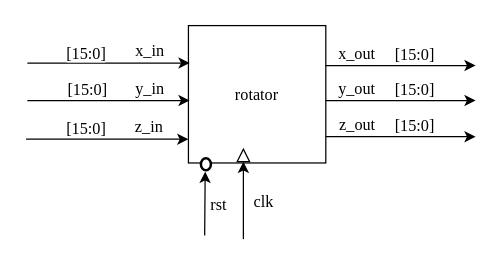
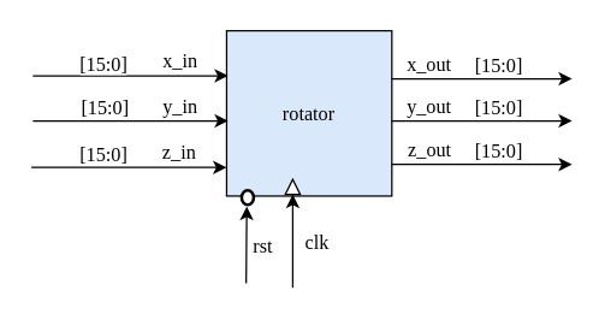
  <mxCell id="0" />
  <mxCell id="1" parent="0" />
- <mxCell id="2" value="rotator" style="whiteSpace=wrap;html=1;aspect=fixed;fontFamily=Tahoma;fontSize=13;fontStyle=0;" parent="1" vertex="1"><mxGeometry x="150" y="20" width="110" height="110" as="geometry" /></mxCell>
+ <mxCell id="2" value="rotator" style="whiteSpace=wrap;html=1;aspect=fixed;fontFamily=Tahoma;fontSize=13;fontStyle=0;fillColor=#dae8fc;" parent="1" vertex="1"><mxGeometry x="150" y="20" width="110" height="110" as="geometry" /></mxCell>
  <mxCell id="3" value="" style="endArrow=classic;html=1;fontFamily=Tahoma;fontSize=13;" parent="1" edge="1"><mxGeometry y="-20" relative="1" as="geometry"><mxPoint x="21" y="50" as="sourcePoint" /><mxPoint x="151" y="50" as="targetPoint" /><mxPoint as="offset" /></mxGeometry></mxCell>
  <mxCell id="4" value="[15:0]" style="edgeLabel;resizable=0;html=1;align=center;verticalAlign=middle;fontFamily=Tahoma;fontSize=13;" parent="3" connectable="0" vertex="1"><mxGeometry relative="1" as="geometry"><mxPoint x="-18.71" y="-9" as="offset" /></mxGeometry></mxCell>
  <mxCell id="5" value="x_in" style="edgeLabel;resizable=0;html=1;align=right;verticalAlign=bottom;fontFamily=Tahoma;fontSize=13;" parent="3" connectable="0" vertex="1"><mxGeometry x="1" relative="1" as="geometry"><mxPoint x="-20" as="offset" /></mxGeometry></mxCell>
  <mxCell id="6" value="" style="endArrow=classic;html=1;fontFamily=Tahoma;fontSize=13;" parent="1" edge="1"><mxGeometry y="-20" relative="1" as="geometry"><mxPoint x="21" y="80" as="sourcePoint" /><mxPoint x="151" y="80" as="targetPoint" /><mxPoint as="offset" /></mxGeometry></mxCell>
  <mxCell id="7" value="[15:0]" style="edgeLabel;resizable=0;html=1;align=center;verticalAlign=middle;fontFamily=Tahoma;fontSize=13;" parent="6" connectable="0" vertex="1"><mxGeometry relative="1" as="geometry"><mxPoint x="-17.71" y="-10" as="offset" /></mxGeometry></mxCell>
  <mxCell id="8" value="y_in" style="edgeLabel;resizable=0;html=1;align=right;verticalAlign=bottom;fontFamily=Tahoma;fontSize=13;" parent="6" connectable="0" vertex="1"><mxGeometry x="1" relative="1" as="geometry"><mxPoint x="-20" as="offset" /></mxGeometry></mxCell>
  <mxCell id="9" value="" style="endArrow=classic;html=1;fontFamily=Tahoma;fontSize=13;" parent="1" edge="1"><mxGeometry y="-20" relative="1" as="geometry"><mxPoint x="260" y="109" as="sourcePoint" /><mxPoint x="380" y="109" as="targetPoint" /><mxPoint as="offset" /></mxGeometry></mxCell>
  <mxCell id="10" value="[15:0]" style="edgeLabel;resizable=0;html=1;align=center;verticalAlign=middle;fontFamily=Tahoma;fontSize=13;" parent="9" connectable="0" vertex="1"><mxGeometry relative="1" as="geometry"><mxPoint x="10" y="-10" as="offset" /></mxGeometry></mxCell>
  <mxCell id="11" value="z_out" style="edgeLabel;resizable=0;html=1;align=right;verticalAlign=bottom;fontFamily=Tahoma;fontSize=13;" parent="9" connectable="0" vertex="1"><mxGeometry x="1" relative="1" as="geometry"><mxPoint x="-80" as="offset" /></mxGeometry></mxCell>
  <mxCell id="12" value="" style="verticalLabelPosition=bottom;verticalAlign=top;html=1;shape=mxgraph.basic.acute_triangle;dx=0.5;fontFamily=Tahoma;fontSize=13;" parent="1" vertex="1"><mxGeometry x="189" y="119" width="10" height="10" as="geometry" /></mxCell>
  <mxCell id="13" value="" style="endArrow=classic;html=1;fontFamily=Tahoma;fontSize=13;" parent="1" edge="1"><mxGeometry relative="1" as="geometry"><mxPoint x="194" y="191" as="sourcePoint" /><mxPoint x="194" y="129" as="targetPoint" /></mxGeometry></mxCell>
  <mxCell id="14" value="clk" style="edgeLabel;resizable=0;html=1;align=center;verticalAlign=middle;fontFamily=Tahoma;fontSize=13;" parent="13" connectable="0" vertex="1"><mxGeometry relative="1" as="geometry"><mxPoint x="15" as="offset" /></mxGeometry></mxCell>
  <mxCell id="15" value="" style="endArrow=classic;html=1;fontFamily=Tahoma;fontSize=13;" parent="1" edge="1"><mxGeometry relative="1" as="geometry"><mxPoint x="163" y="188" as="sourcePoint" /><mxPoint x="163.41" y="137" as="targetPoint" /></mxGeometry></mxCell>
  <mxCell id="16" value="rst" style="edgeLabel;resizable=0;html=1;align=center;verticalAlign=middle;fontFamily=Tahoma;fontSize=13;" parent="15" connectable="0" vertex="1"><mxGeometry relative="1" as="geometry"><mxPoint x="10" as="offset" /></mxGeometry></mxCell>
  <mxCell id="17" value="" style="verticalLabelPosition=bottom;shadow=0;dashed=0;align=center;html=1;verticalAlign=top;shape=mxgraph.electrical.logic_gates.inverting_contact;fontFamily=Tahoma;fontSize=13;strokeWidth=2;perimeterSpacing=3;" parent="1" vertex="1"><mxGeometry x="159" y="125" width="10" height="12" as="geometry" /></mxCell>
  <mxCell id="18" value="" style="endArrow=classic;html=1;fontFamily=Tahoma;fontSize=13;" edge="1" parent="1"><mxGeometry y="-20" relative="1" as="geometry"><mxPoint x="20" y="111" as="sourcePoint" /><mxPoint x="150" y="111" as="targetPoint" /><mxPoint as="offset" /></mxGeometry></mxCell>
  <mxCell id="19" value="[15:0]" style="edgeLabel;resizable=0;html=1;align=center;verticalAlign=middle;fontFamily=Tahoma;fontSize=13;" connectable="0" vertex="1" parent="18"><mxGeometry relative="1" as="geometry"><mxPoint x="-17.71" y="-10" as="offset" /></mxGeometry></mxCell>
  <mxCell id="20" value="z_in" style="edgeLabel;resizable=0;html=1;align=right;verticalAlign=bottom;fontFamily=Tahoma;fontSize=13;" connectable="0" vertex="1" parent="18"><mxGeometry x="1" relative="1" as="geometry"><mxPoint x="-20" as="offset" /></mxGeometry></mxCell>
  <mxCell id="21" value="" style="endArrow=classic;html=1;fontFamily=Tahoma;fontSize=13;" edge="1" parent="1"><mxGeometry y="-20" relative="1" as="geometry"><mxPoint x="260" y="80" as="sourcePoint" /><mxPoint x="380" y="80" as="targetPoint" /><mxPoint as="offset" /></mxGeometry></mxCell>
  <mxCell id="22" value="[15:0]" style="edgeLabel;resizable=0;html=1;align=center;verticalAlign=middle;fontFamily=Tahoma;fontSize=13;" connectable="0" vertex="1" parent="21"><mxGeometry relative="1" as="geometry"><mxPoint x="10" y="-10" as="offset" /></mxGeometry></mxCell>
  <mxCell id="23" value="y_out" style="edgeLabel;resizable=0;html=1;align=right;verticalAlign=bottom;fontFamily=Tahoma;fontSize=13;" connectable="0" vertex="1" parent="21"><mxGeometry x="1" relative="1" as="geometry"><mxPoint x="-80" as="offset" /></mxGeometry></mxCell>
  <mxCell id="24" value="" style="endArrow=classic;html=1;fontFamily=Tahoma;fontSize=13;" edge="1" parent="1"><mxGeometry y="-20" relative="1" as="geometry"><mxPoint x="260" y="52" as="sourcePoint" /><mxPoint x="380" y="52" as="targetPoint" /><mxPoint as="offset" /></mxGeometry></mxCell>
  <mxCell id="25" value="[15:0]" style="edgeLabel;resizable=0;html=1;align=center;verticalAlign=middle;fontFamily=Tahoma;fontSize=13;" connectable="0" vertex="1" parent="24"><mxGeometry relative="1" as="geometry"><mxPoint x="10" y="-10" as="offset" /></mxGeometry></mxCell>
  <mxCell id="26" value="x_out" style="edgeLabel;resizable=0;html=1;align=right;verticalAlign=bottom;fontFamily=Tahoma;fontSize=13;" connectable="0" vertex="1" parent="24"><mxGeometry x="1" relative="1" as="geometry"><mxPoint x="-80" as="offset" /></mxGeometry></mxCell>
